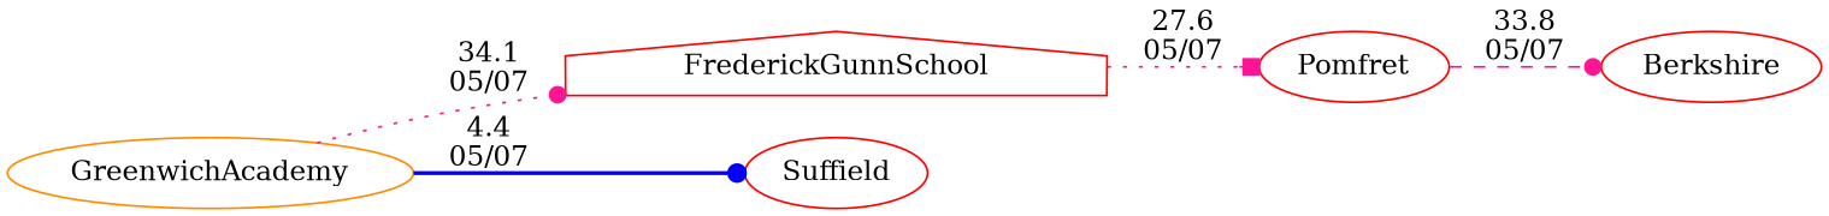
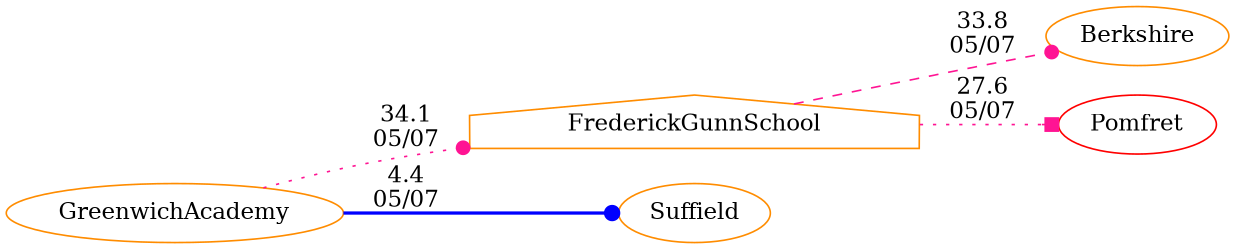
  digraph {
    rankdir=LR
    node [color=red shape=ellipse]
    edge [arrowhead=dot color=deeppink random=random style=dotted]
-   Berkshire
-   FrederickGunnSchool [shape=house]
+   Berkshire [color=darkorange]
+   FrederickGunnSchool [color=darkorange shape=house]
    Pomfret
    GreenwichAcademy [color=darkorange]
-   Suffield
-   Pomfret -> Berkshire [label="33.8\n05/07" style=dashed weight=67]
+   Suffield [color=darkorange]
+   FrederickGunnSchool -> Berkshire [label="33.8\n05/07" style=dashed weight=67]
    FrederickGunnSchool -> Pomfret [arrowhead=box label="27.6\n05/07" weight=73]
    GreenwichAcademy -> FrederickGunnSchool [label="34.1\n05/07" weight=66]
    GreenwichAcademy -> Suffield [color=blue label="4.4\n05/07" style=bold weight=96]
  }
